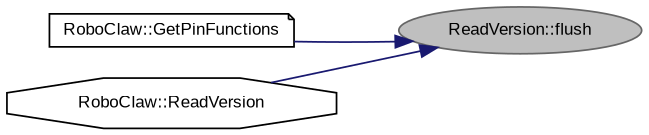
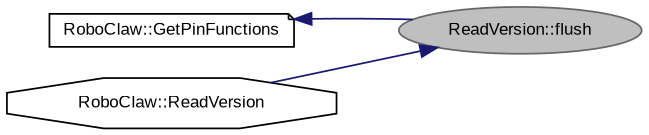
  digraph {
    fontname="Liberation Sans"
    rankdir=RL
    node [color=black fillcolor=white fontname="Liberation Sans" fontsize=10 style=filled]
    edge [color=midnightblue dir=back fontname="Liberation Sans" fontsize=10 labelfontname=Helvetica labelfontsize=10 style=solid]
    n1 [color=gray40 fillcolor=grey75 fontcolor=black height=0.2 label="ReadVersion::flush" shape=ellipse width=0.4]
    n2 [height=0.2 label="RoboClaw::GetPinFunctions" shape=note width=0.4]
    n3 [height=0.2 label="RoboClaw::ReadVersion" shape=octagon width=0.4]
-   n1 -> n2
+   n2 -> n1
    n1 -> n3
  }
